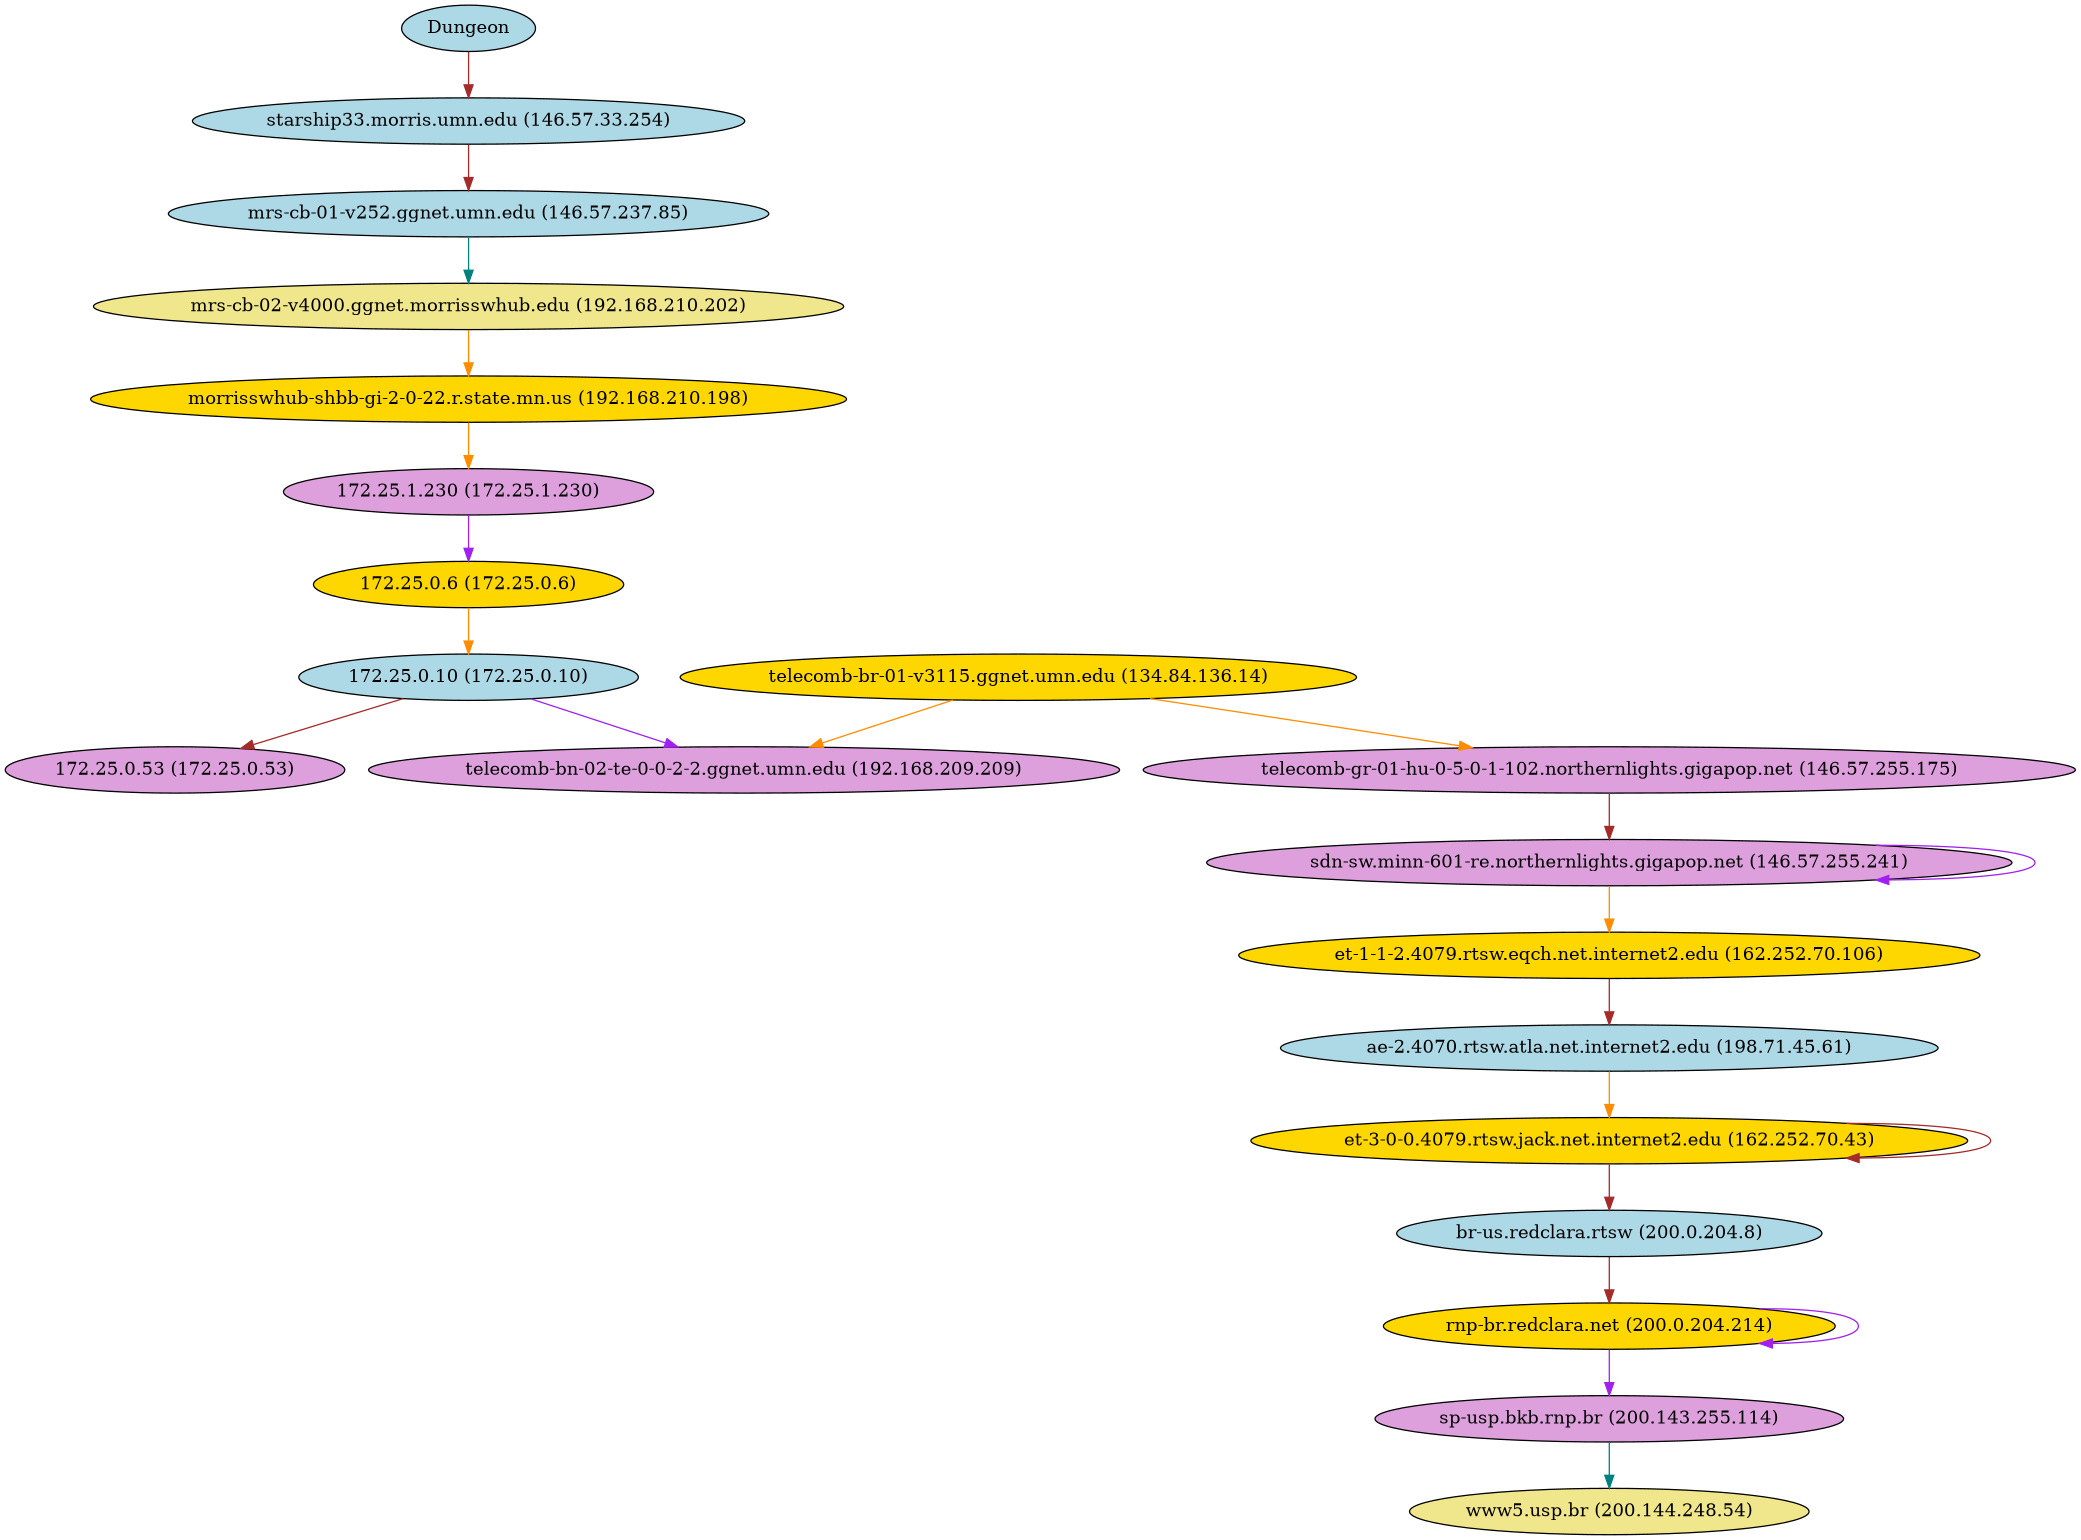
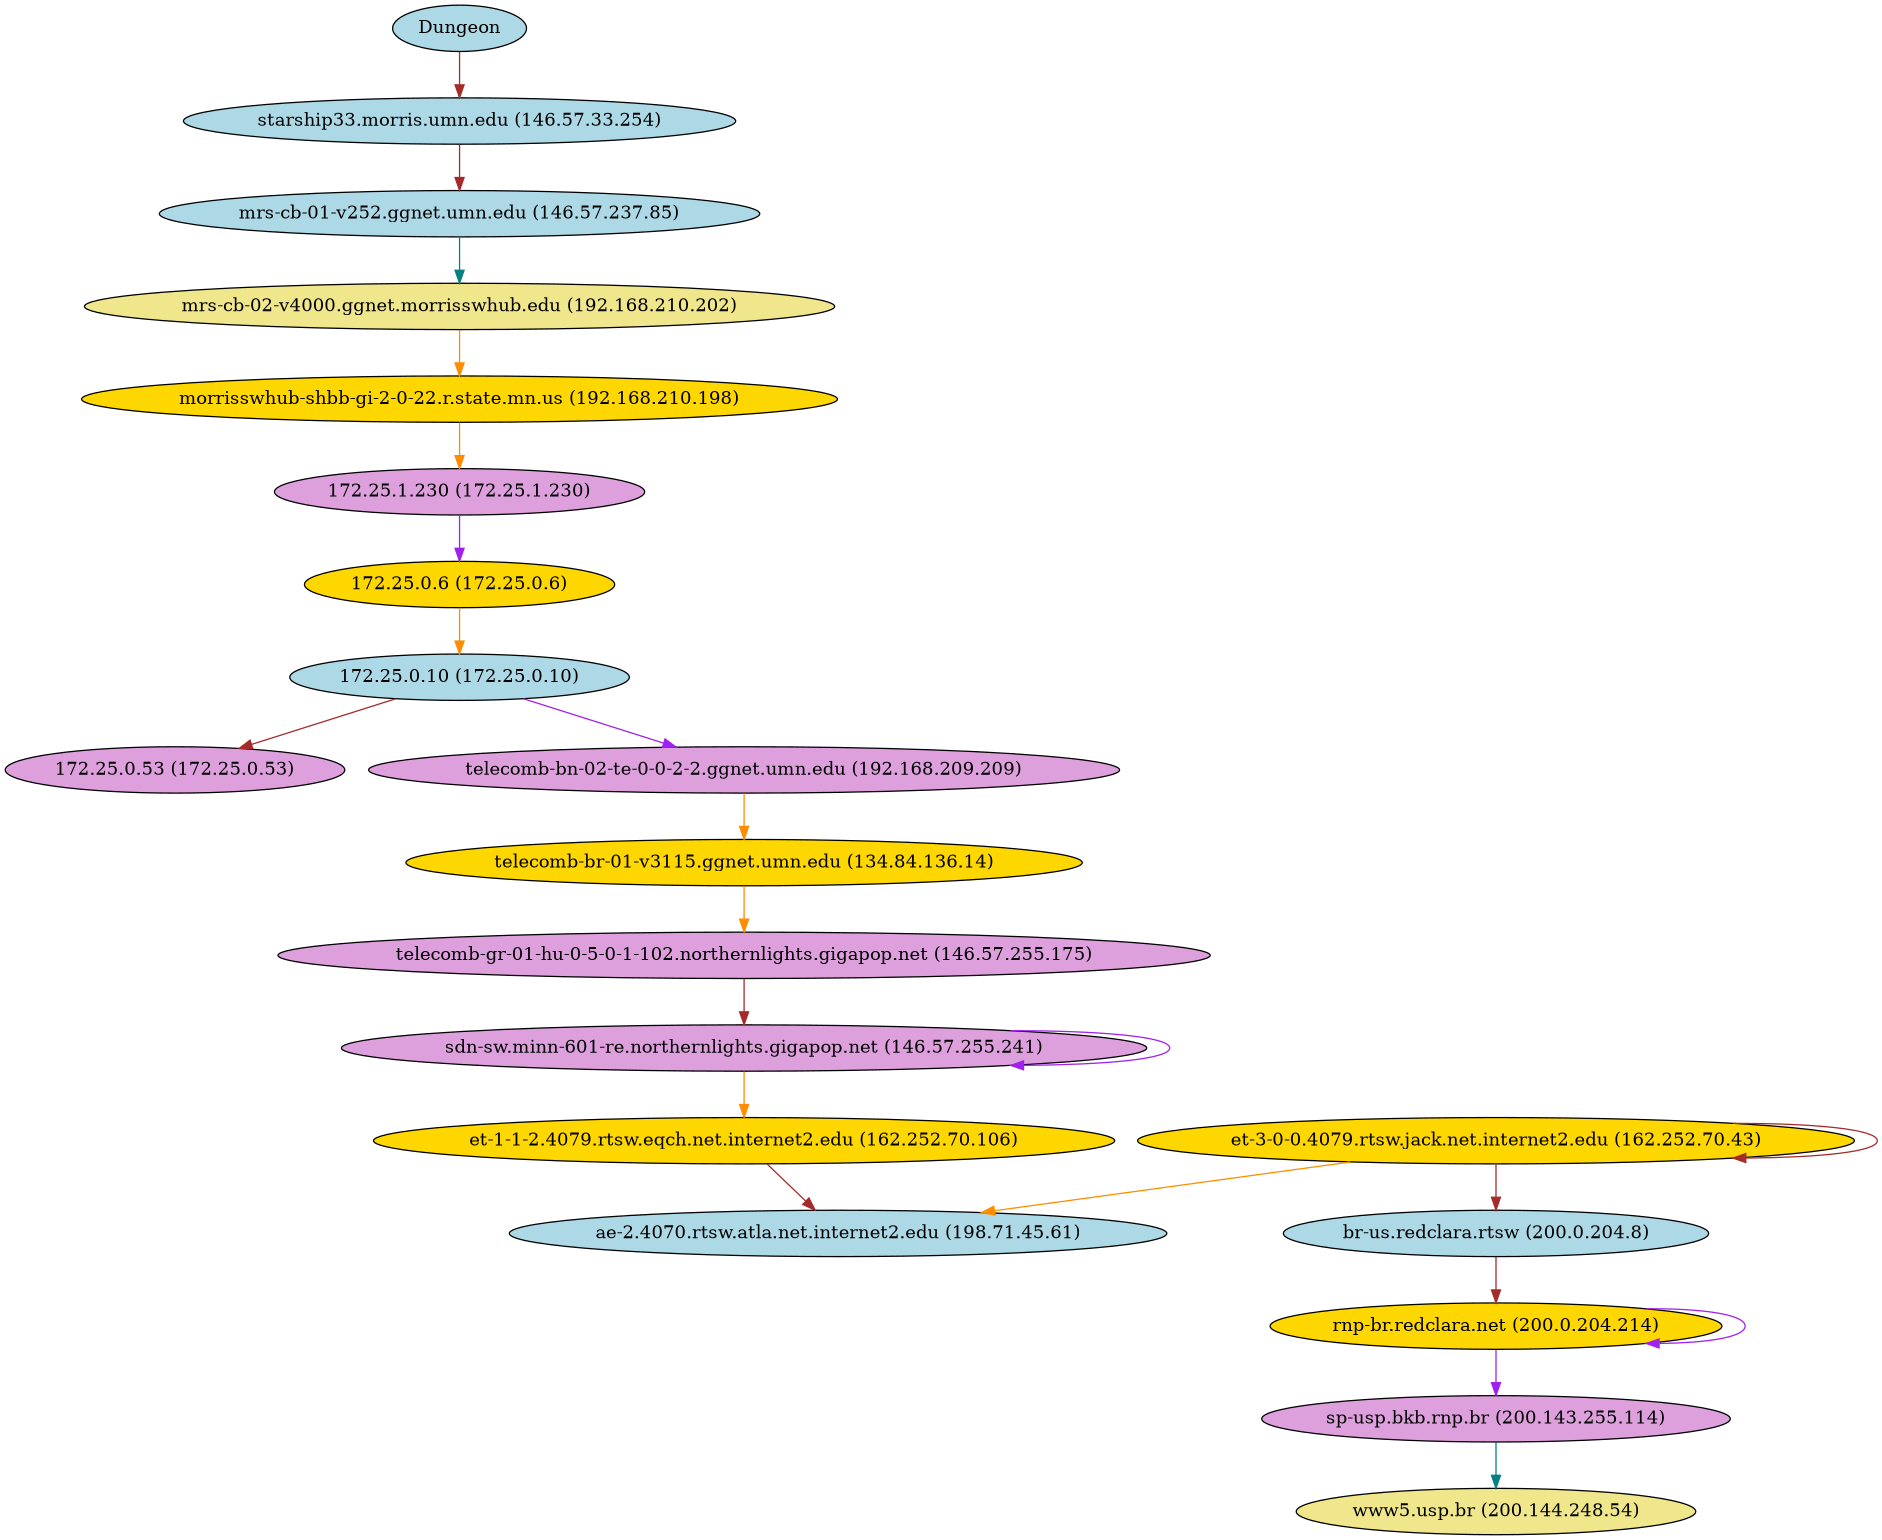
  digraph {
    node [fillcolor=lightblue style=filled]
    edge [color=brown]
    Dungeon
    "starship33.morris.umn.edu (146.57.33.254)"
    "mrs-cb-01-v252.ggnet.umn.edu (146.57.237.85)"
    n4 [fillcolor=khaki label="mrs-cb-02-v4000.ggnet.morrisswhub.edu (192.168.210.202)"]
    "morrisswhub-shbb-gi-2-0-22.r.state.mn.us (192.168.210.198)" [fillcolor=gold]
    "172.25.1.230 (172.25.1.230)" [fillcolor=plum]
    "172.25.0.6 (172.25.0.6)" [fillcolor=gold]
    "172.25.0.10 (172.25.0.10)"
    "172.25.0.53 (172.25.0.53)" [fillcolor=plum]
    "telecomb-bn-02-te-0-0-2-2.ggnet.umn.edu (192.168.209.209)" [fillcolor=plum]
    "telecomb-br-01-v3115.ggnet.umn.edu (134.84.136.14)" [fillcolor=gold]
    "telecomb-gr-01-hu-0-5-0-1-102.northernlights.gigapop.net (146.57.255.175)" [fillcolor=plum]
    "sdn-sw.minn-601-re.northernlights.gigapop.net (146.57.255.241)" [fillcolor=plum]
    "et-1-1-2.4079.rtsw.eqch.net.internet2.edu (162.252.70.106)" [fillcolor=gold]
    "ae-2.4070.rtsw.atla.net.internet2.edu (198.71.45.61)"
    "et-3-0-0.4079.rtsw.jack.net.internet2.edu (162.252.70.43)" [fillcolor=gold]
    n17 [label="br-us.redclara.rtsw (200.0.204.8)"]
    "rnp-br.redclara.net (200.0.204.214)" [fillcolor=gold]
    "sp-usp.bkb.rnp.br (200.143.255.114)" [fillcolor=plum]
    "www5.usp.br (200.144.248.54)" [fillcolor=khaki]
    Dungeon -> "starship33.morris.umn.edu (146.57.33.254)"
    "starship33.morris.umn.edu (146.57.33.254)" -> "mrs-cb-01-v252.ggnet.umn.edu (146.57.237.85)"
    "mrs-cb-01-v252.ggnet.umn.edu (146.57.237.85)" -> n4 [color=teal]
    n4 -> "morrisswhub-shbb-gi-2-0-22.r.state.mn.us (192.168.210.198)" [color=darkorange]
    "morrisswhub-shbb-gi-2-0-22.r.state.mn.us (192.168.210.198)" -> "172.25.1.230 (172.25.1.230)" [color=darkorange]
    "172.25.1.230 (172.25.1.230)" -> "172.25.0.6 (172.25.0.6)" [color=purple]
    "172.25.0.6 (172.25.0.6)" -> "172.25.0.10 (172.25.0.10)" [color=darkorange]
    "172.25.0.10 (172.25.0.10)" -> "172.25.0.53 (172.25.0.53)"
    "172.25.0.10 (172.25.0.10)" -> "telecomb-bn-02-te-0-0-2-2.ggnet.umn.edu (192.168.209.209)" [color=purple]
-   "telecomb-br-01-v3115.ggnet.umn.edu (134.84.136.14)" -> "telecomb-bn-02-te-0-0-2-2.ggnet.umn.edu (192.168.209.209)" [color=darkorange]
+   "telecomb-bn-02-te-0-0-2-2.ggnet.umn.edu (192.168.209.209)" -> "telecomb-br-01-v3115.ggnet.umn.edu (134.84.136.14)" [color=darkorange]
    "telecomb-br-01-v3115.ggnet.umn.edu (134.84.136.14)" -> "telecomb-gr-01-hu-0-5-0-1-102.northernlights.gigapop.net (146.57.255.175)" [color=darkorange]
    "telecomb-gr-01-hu-0-5-0-1-102.northernlights.gigapop.net (146.57.255.175)" -> "sdn-sw.minn-601-re.northernlights.gigapop.net (146.57.255.241)"
    "sdn-sw.minn-601-re.northernlights.gigapop.net (146.57.255.241)" -> "sdn-sw.minn-601-re.northernlights.gigapop.net (146.57.255.241)" [color=purple]
    "sdn-sw.minn-601-re.northernlights.gigapop.net (146.57.255.241)" -> "et-1-1-2.4079.rtsw.eqch.net.internet2.edu (162.252.70.106)" [color=darkorange]
    "et-1-1-2.4079.rtsw.eqch.net.internet2.edu (162.252.70.106)" -> "ae-2.4070.rtsw.atla.net.internet2.edu (198.71.45.61)"
-   "ae-2.4070.rtsw.atla.net.internet2.edu (198.71.45.61)" -> "et-3-0-0.4079.rtsw.jack.net.internet2.edu (162.252.70.43)" [color=darkorange]
+   "et-3-0-0.4079.rtsw.jack.net.internet2.edu (162.252.70.43)" -> "ae-2.4070.rtsw.atla.net.internet2.edu (198.71.45.61)" [color=darkorange]
    "et-3-0-0.4079.rtsw.jack.net.internet2.edu (162.252.70.43)" -> "et-3-0-0.4079.rtsw.jack.net.internet2.edu (162.252.70.43)"
    "et-3-0-0.4079.rtsw.jack.net.internet2.edu (162.252.70.43)" -> n17
    n17 -> "rnp-br.redclara.net (200.0.204.214)"
    "rnp-br.redclara.net (200.0.204.214)" -> "rnp-br.redclara.net (200.0.204.214)" [color=purple]
    "rnp-br.redclara.net (200.0.204.214)" -> "sp-usp.bkb.rnp.br (200.143.255.114)" [color=purple]
    "sp-usp.bkb.rnp.br (200.143.255.114)" -> "www5.usp.br (200.144.248.54)" [color=teal]
  }
